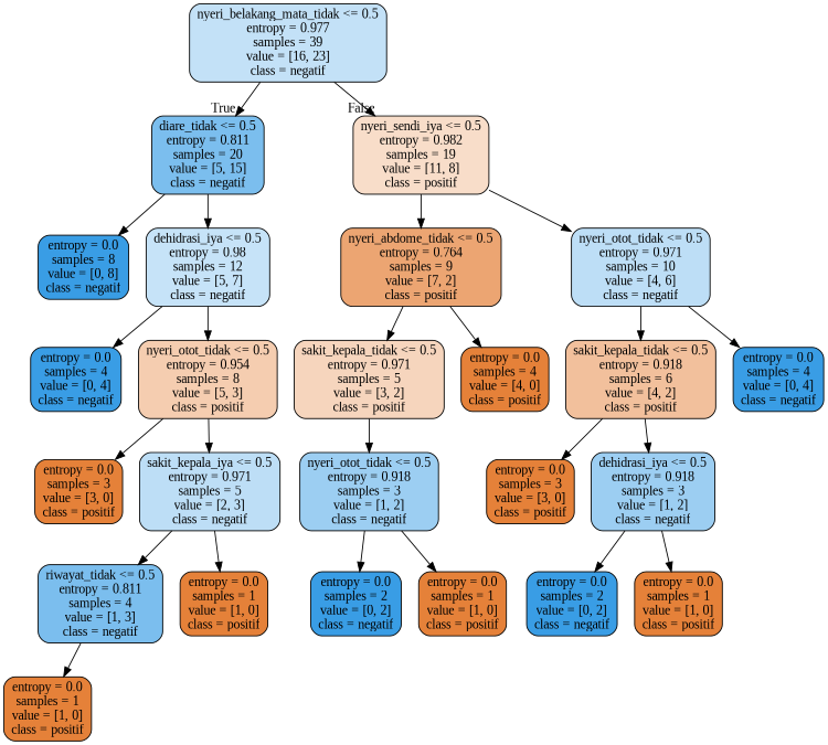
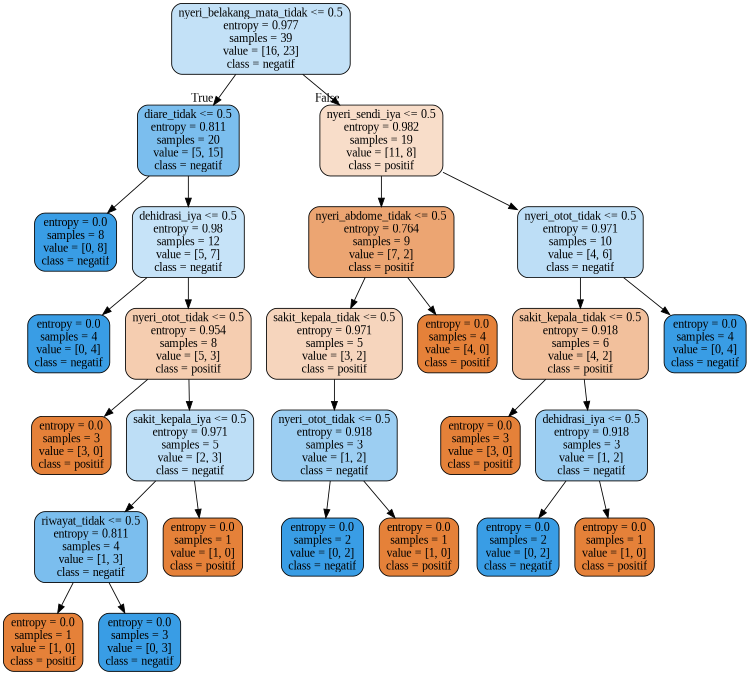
  digraph {
    fontname="Liberation Serif"
    node [color=black fillcolor="#e58139" fontname="Liberation Serif" shape=box style="filled, rounded"]
    edge [fontname="Liberation Serif"]
    n1 [fillcolor="#c3e1f7" label="nyeri_belakang_mata_tidak <= 0.5\nentropy = 0.977\nsamples = 39\nvalue = [16, 23]\nclass = negatif"]
    n2 [fillcolor="#7bbeee" label="diare_tidak <= 0.5\nentropy = 0.811\nsamples = 20\nvalue = [5, 15]\nclass = negatif"]
    n3 [fillcolor="#f8ddc9" label="nyeri_sendi_iya <= 0.5\nentropy = 0.982\nsamples = 19\nvalue = [11, 8]\nclass = positif"]
    n4 [fillcolor="#399de5" label="entropy = 0.0\nsamples = 8\nvalue = [0, 8]\nclass = negatif"]
    n5 [fillcolor="#c6e3f8" label="dehidrasi_iya <= 0.5\nentropy = 0.98\nsamples = 12\nvalue = [5, 7]\nclass = negatif"]
    n6 [fillcolor="#eca572" label="nyeri_abdome_tidak <= 0.5\nentropy = 0.764\nsamples = 9\nvalue = [7, 2]\nclass = positif"]
    n7 [fillcolor="#bddef6" label="nyeri_otot_tidak <= 0.5\nentropy = 0.971\nsamples = 10\nvalue = [4, 6]\nclass = negatif"]
    n8 [fillcolor="#399de5" label="entropy = 0.0\nsamples = 4\nvalue = [0, 4]\nclass = negatif"]
    n9 [fillcolor="#f5cdb0" label="nyeri_otot_tidak <= 0.5\nentropy = 0.954\nsamples = 8\nvalue = [5, 3]\nclass = positif"]
    n10 [label="entropy = 0.0\nsamples = 3\nvalue = [3, 0]\nclass = positif"]
    n11 [fillcolor="#bddef6" label="sakit_kepala_iya <= 0.5\nentropy = 0.971\nsamples = 5\nvalue = [2, 3]\nclass = negatif"]
    n12 [fillcolor="#7bbeee" label="riwayat_tidak <= 0.5\nentropy = 0.811\nsamples = 4\nvalue = [1, 3]\nclass = negatif"]
    n13 [label="entropy = 0.0\nsamples = 1\nvalue = [1, 0]\nclass = positif"]
    n14 [label="entropy = 0.0\nsamples = 1\nvalue = [1, 0]\nclass = positif"]
+   n15 [fillcolor="#399de5" label="entropy = 0.0\nsamples = 3\nvalue = [0, 3]\nclass = negatif"]
    n16 [fillcolor="#f6d5bd" label="sakit_kepala_tidak <= 0.5\nentropy = 0.971\nsamples = 5\nvalue = [3, 2]\nclass = positif"]
    n17 [label="entropy = 0.0\nsamples = 4\nvalue = [4, 0]\nclass = positif"]
    n18 [fillcolor="#f2c09c" label="sakit_kepala_tidak <= 0.5\nentropy = 0.918\nsamples = 6\nvalue = [4, 2]\nclass = positif"]
    n19 [fillcolor="#399de5" label="entropy = 0.0\nsamples = 4\nvalue = [0, 4]\nclass = negatif"]
    n20 [fillcolor="#9ccef2" label="nyeri_otot_tidak <= 0.5\nentropy = 0.918\nsamples = 3\nvalue = [1, 2]\nclass = negatif"]
    n21 [fillcolor="#399de5" label="entropy = 0.0\nsamples = 2\nvalue = [0, 2]\nclass = negatif"]
    n22 [label="entropy = 0.0\nsamples = 1\nvalue = [1, 0]\nclass = positif"]
    n23 [label="entropy = 0.0\nsamples = 3\nvalue = [3, 0]\nclass = positif"]
    n24 [fillcolor="#9ccef2" label="dehidrasi_iya <= 0.5\nentropy = 0.918\nsamples = 3\nvalue = [1, 2]\nclass = negatif"]
    n25 [fillcolor="#399de5" label="entropy = 0.0\nsamples = 2\nvalue = [0, 2]\nclass = negatif"]
    n26 [label="entropy = 0.0\nsamples = 1\nvalue = [1, 0]\nclass = positif"]
    n1 -> n2 [headlabel=True labelangle=45 labeldistance=2.5]
    n1 -> n3 [headlabel=False labelangle=-45 labeldistance=2.5]
    n2 -> n4
    n2 -> n5
    n3 -> n6
    n3 -> n7
    n5 -> n8
    n5 -> n9
    n6 -> n16
    n6 -> n17
    n7 -> n18
    n7 -> n19
    n9 -> n10
    n9 -> n11
    n11 -> n12
    n11 -> n13
    n12 -> n14
+   n12 -> n15
    n16 -> n20
    n18 -> n23
    n18 -> n24
    n20 -> n21
    n20 -> n22
    n24 -> n25
    n24 -> n26
  }
